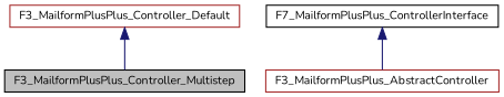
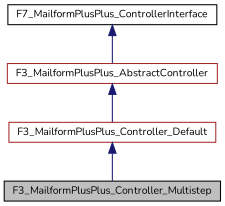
  digraph {
    fontname=Nunito
    node [color=black fillcolor=white fontname=Nunito fontsize=10 shape=record style=filled]
    edge [color=midnightblue dir=back fontname=Nunito fontsize=10 labelfontname=FreeSans labelfontsize=10 style=solid]
    n1 [fillcolor=grey75 fontcolor=black height=0.2 label=F3_MailformPlusPlus_Controller_Multistep width=0.4]
    n2 [color=brown height=0.2 label=F3_MailformPlusPlus_Controller_Default width=0.4]
    n3 [color=brown height=0.2 label=F3_MailformPlusPlus_AbstractController width=0.4]
    n4 [height=0.2 label=F7_MailformPlusPlus_ControllerInterface width=0.4]
    n2 -> n1
+   n3 -> n2
    n4 -> n3
  }
